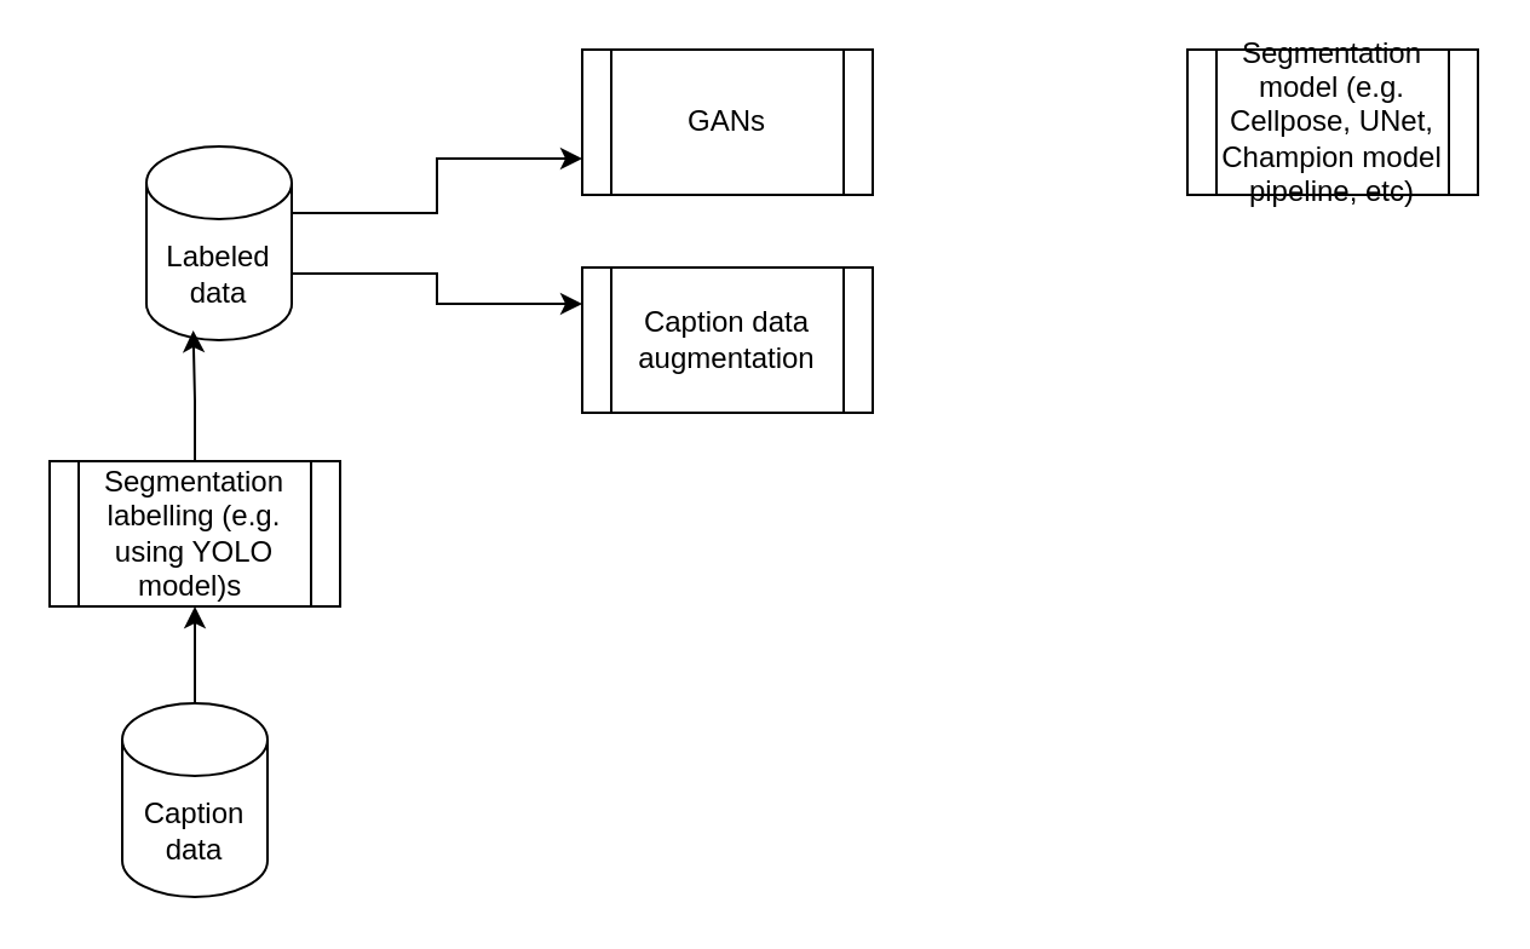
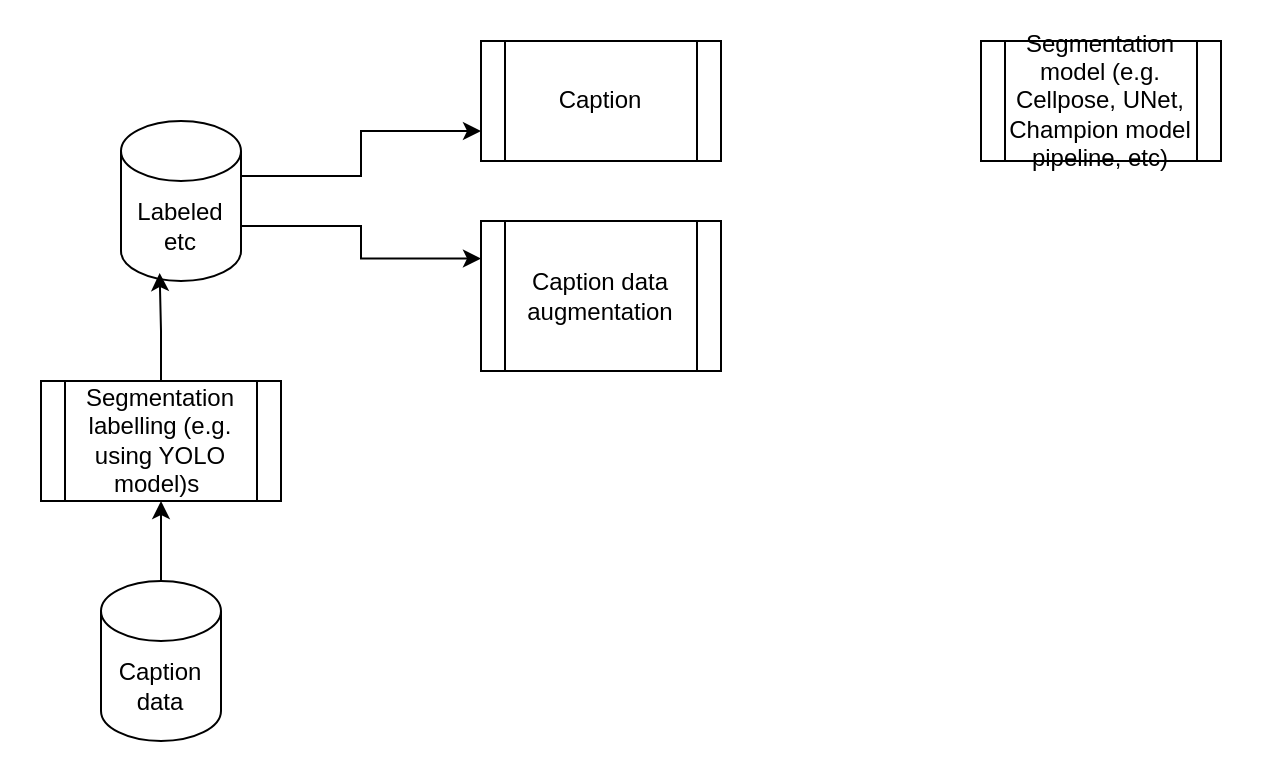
  <mxCell id="0" />
  <mxCell id="1" parent="0" />
  <mxCell id="2" style="edgeStyle=orthogonalEdgeStyle;rounded=0;orthogonalLoop=1;jettySize=auto;html=1;exitX=1;exitY=0;exitDx=0;exitDy=52.5;exitPerimeter=0;entryX=0;entryY=0.25;entryDx=0;entryDy=0;" edge="1" parent="1" source="4" target="8"><mxGeometry relative="1" as="geometry" /></mxCell>
  <mxCell id="3" style="edgeStyle=orthogonalEdgeStyle;rounded=0;orthogonalLoop=1;jettySize=auto;html=1;exitX=1;exitY=0;exitDx=0;exitDy=27.5;exitPerimeter=0;entryX=0;entryY=0.75;entryDx=0;entryDy=0;" edge="1" parent="1" source="4" target="7"><mxGeometry relative="1" as="geometry" /></mxCell>
- <mxCell id="4" value="Labeled data" style="shape=cylinder3;whiteSpace=wrap;html=1;boundedLbl=1;backgroundOutline=1;size=15;" vertex="1" parent="1"><mxGeometry x="60" y="60" width="60" height="80" as="geometry" /></mxCell>
+ <mxCell id="4" value="Labeled etc" style="shape=cylinder3;whiteSpace=wrap;html=1;boundedLbl=1;backgroundOutline=1;size=15;" vertex="1" parent="1"><mxGeometry x="60" y="60" width="60" height="80" as="geometry" /></mxCell>
  <mxCell id="5" style="edgeStyle=orthogonalEdgeStyle;rounded=0;orthogonalLoop=1;jettySize=auto;html=1;exitX=0.5;exitY=0;exitDx=0;exitDy=0;exitPerimeter=0;" edge="1" parent="1" source="6" target="9"><mxGeometry relative="1" as="geometry" /></mxCell>
  <mxCell id="6" value="Caption data" style="shape=cylinder3;whiteSpace=wrap;html=1;boundedLbl=1;backgroundOutline=1;size=15;" vertex="1" parent="1"><mxGeometry x="50" y="290" width="60" height="80" as="geometry" /></mxCell>
- <mxCell id="7" value="GANs" style="shape=process;whiteSpace=wrap;html=1;backgroundOutline=1;" vertex="1" parent="1"><mxGeometry x="240" y="20" width="120" height="60" as="geometry" /></mxCell>
- <mxCell id="8" value="Caption data augmentation" style="shape=process;whiteSpace=wrap;html=1;backgroundOutline=1;" vertex="1" parent="1"><mxGeometry x="240" y="110" width="120" height="60" as="geometry" /></mxCell>
+ <mxCell id="7" value="Caption" style="shape=process;whiteSpace=wrap;html=1;backgroundOutline=1;" vertex="1" parent="1"><mxGeometry x="240" y="20" width="120" height="60" as="geometry" /></mxCell>
+ <mxCell id="8" value="Caption data augmentation" style="shape=process;whiteSpace=wrap;html=1;backgroundOutline=1;" vertex="1" parent="1"><mxGeometry x="240" y="110" width="120" height="75" as="geometry" /></mxCell>
  <mxCell id="9" value="Segmentation labelling (e.g. using YOLO model)s&lt;span style=&quot;background-color: transparent; color: light-dark(rgb(0, 0, 0), rgb(255, 255, 255));&quot;&gt;&amp;nbsp;&lt;/span&gt;" style="shape=process;whiteSpace=wrap;html=1;backgroundOutline=1;" vertex="1" parent="1"><mxGeometry x="20" y="190" width="120" height="60" as="geometry" /></mxCell>
  <mxCell id="10" style="edgeStyle=orthogonalEdgeStyle;rounded=0;orthogonalLoop=1;jettySize=auto;html=1;exitX=0.5;exitY=0;exitDx=0;exitDy=0;entryX=0.322;entryY=0.95;entryDx=0;entryDy=0;entryPerimeter=0;" edge="1" parent="1" source="9" target="4"><mxGeometry relative="1" as="geometry" /></mxCell>
  <mxCell id="11" value="Segmentation model (e.g. Cellpose, UNet, Champion model pipeline, etc)" style="shape=process;whiteSpace=wrap;html=1;backgroundOutline=1;" vertex="1" parent="1"><mxGeometry x="490" y="20" width="120" height="60" as="geometry" /></mxCell>
